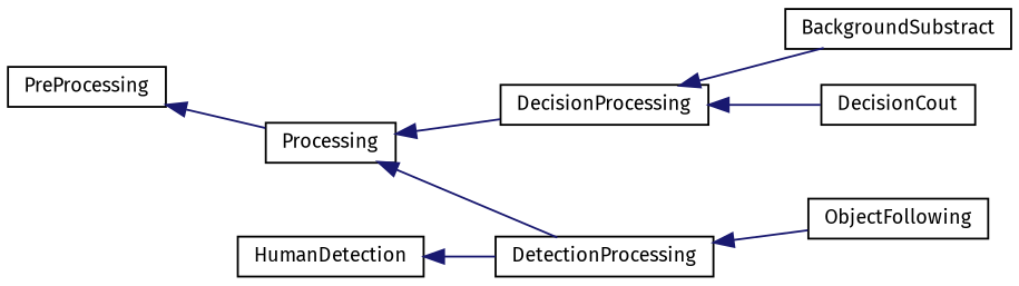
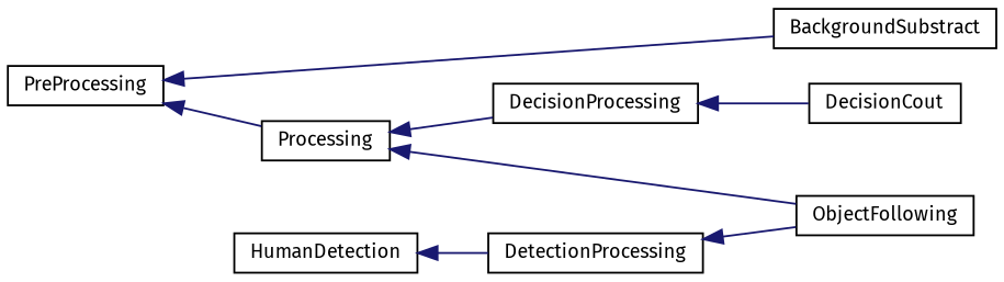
  digraph {
    fontname="Fira Sans"
    rankdir=LR
    node [color=black fillcolor=white fontname="Fira Sans" fontsize=10 shape=record style=filled]
    edge [color=midnightblue dir=back fontname="Fira Sans" fontsize=10 labelfontname=Helvetica labelfontsize=10 style=solid]
    n1 [height=0.2 label=Processing width=0.4]
    n2 [height=0.2 label=DecisionProcessing width=0.4]
    n3 [height=0.2 label=DetectionProcessing width=0.4]
    n4 [height=0.2 label=DecisionCout width=0.4]
    n5 [height=0.2 label=ObjectFollowing width=0.4]
    n6 [height=0.2 label=PreProcessing width=0.4]
    n7 [height=0.2 label=BackgroundSubstract width=0.4]
    n8 [height=0.2 label=HumanDetection width=0.4]
    n1 -> n2
-   n1 -> n3
+   n1 -> n5
    n2 -> n4
    n3 -> n5
    n6 -> n1
-   n2 -> n7
+   n6 -> n7
    n8 -> n3
  }
